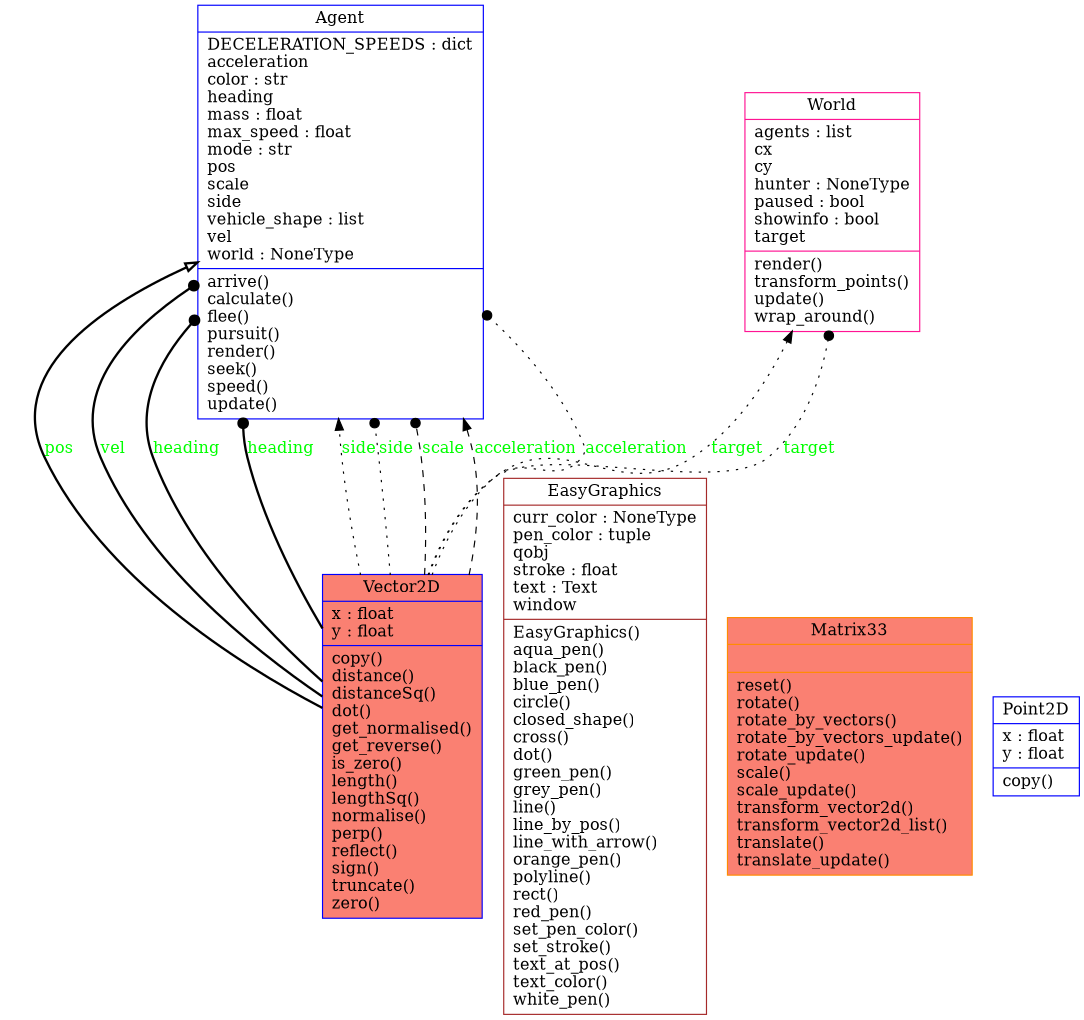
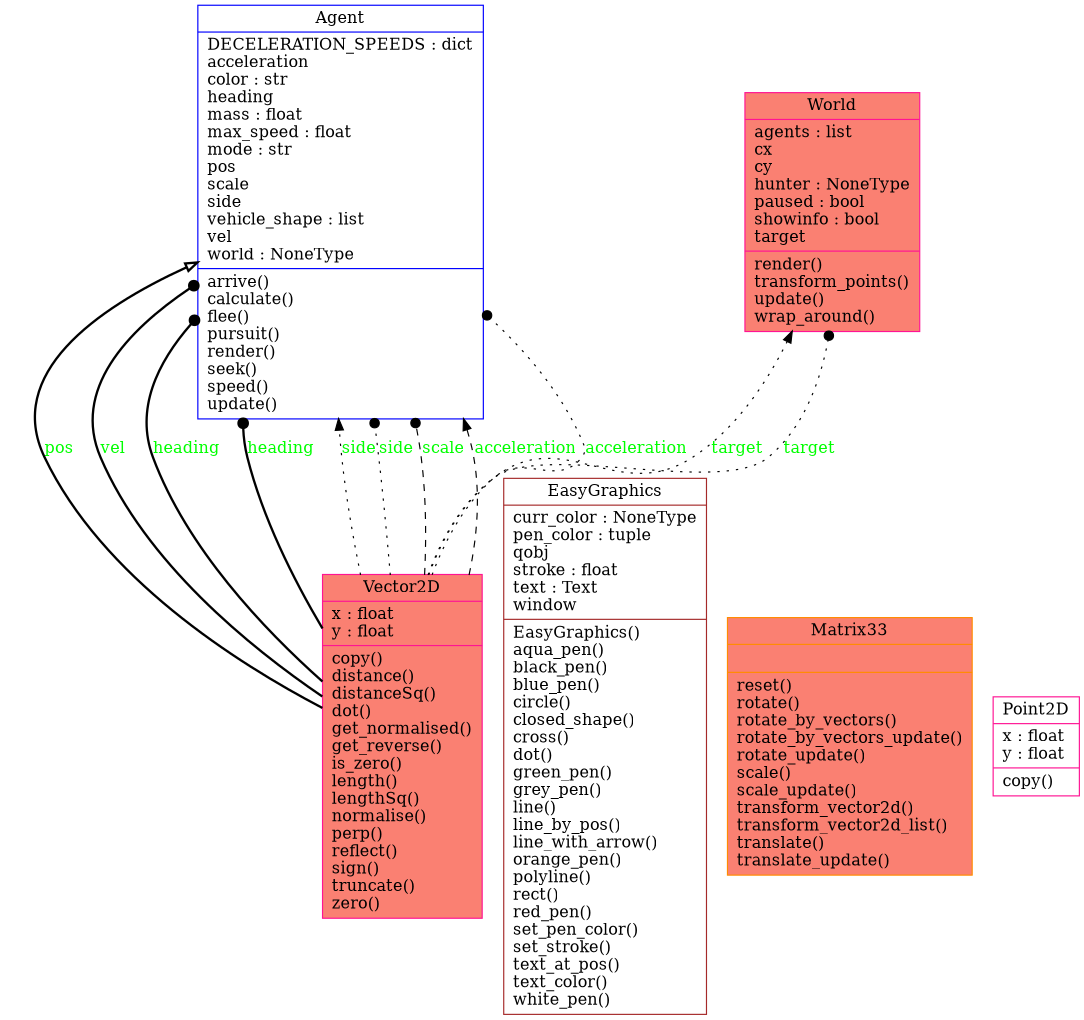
  digraph {
    rankdir=BT
    node [color=blue fillcolor=white shape=record style=filled]
    edge [arrowhead=dot arrowtail=none fontcolor=green style=dotted]
    n1 [label="{Agent|DECELERATION_SPEEDS : dict\lacceleration\lcolor : str\lheading\lmass : float\lmax_speed : float\lmode : str\lpos\lscale\lside\lvehicle_shape : list\lvel\lworld : NoneType\l|arrive()\lcalculate()\lflee()\lpursuit()\lrender()\lseek()\lspeed()\lupdate()\l}"]
    n2 [color=brown label="{EasyGraphics|curr_color : NoneType\lpen_color : tuple\lqobj\lstroke : float\ltext : Text\lwindow\l|EasyGraphics()\laqua_pen()\lblack_pen()\lblue_pen()\lcircle()\lclosed_shape()\lcross()\ldot()\lgreen_pen()\lgrey_pen()\lline()\lline_by_pos()\lline_with_arrow()\lorange_pen()\lpolyline()\lrect()\lred_pen()\lset_pen_color()\lset_stroke()\ltext_at_pos()\ltext_color()\lwhite_pen()\l}"]
    n3 [color=darkorange fillcolor=salmon label="{Matrix33|\l|reset()\lrotate()\lrotate_by_vectors()\lrotate_by_vectors_update()\lrotate_update()\lscale()\lscale_update()\ltransform_vector2d()\ltransform_vector2d_list()\ltranslate()\ltranslate_update()\l}"]
-   n4 [label="{Point2D|x : float\ly : float\l|copy()\l}"]
-   n5 [fillcolor=salmon label="{Vector2D|x : float\ly : float\l|copy()\ldistance()\ldistanceSq()\ldot()\lget_normalised()\lget_reverse()\lis_zero()\llength()\llengthSq()\lnormalise()\lperp()\lreflect()\lsign()\ltruncate()\lzero()\l}"]
-   n6 [color=deeppink label="{World|agents : list\lcx\lcy\lhunter : NoneType\lpaused : bool\lshowinfo : bool\ltarget\l|render()\ltransform_points()\lupdate()\lwrap_around()\l}"]
+   n4 [color=deeppink label="{Point2D|x : float\ly : float\l|copy()\l}"]
+   n5 [color=deeppink fillcolor=salmon label="{Vector2D|x : float\ly : float\l|copy()\ldistance()\ldistanceSq()\ldot()\lget_normalised()\lget_reverse()\lis_zero()\llength()\llengthSq()\lnormalise()\lperp()\lreflect()\lsign()\ltruncate()\lzero()\l}"]
+   n6 [color=deeppink fillcolor=salmon label="{World|agents : list\lcx\lcy\lhunter : NoneType\lpaused : bool\lshowinfo : bool\ltarget\l|render()\ltransform_points()\lupdate()\lwrap_around()\l}"]
    n5 -> n1 [arrowhead=onormal label=pos style=bold]
    n5 -> n1 [label=vel style=bold]
    n5 -> n1 [label=heading style=bold]
    n5 -> n1 [label=heading style=bold]
    n5 -> n1 [arrowhead=normal label=side]
    n5 -> n1 [label=side]
    n5 -> n1 [label=scale style=dashed]
    n5 -> n1 [arrowhead=normal label=acceleration style=dashed]
    n5 -> n1 [label=acceleration]
    n5 -> n6 [arrowhead=normal label=target]
    n5 -> n6 [label=target]
  }
